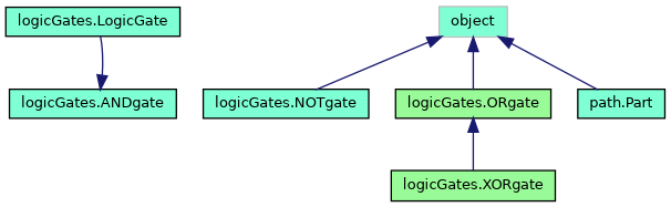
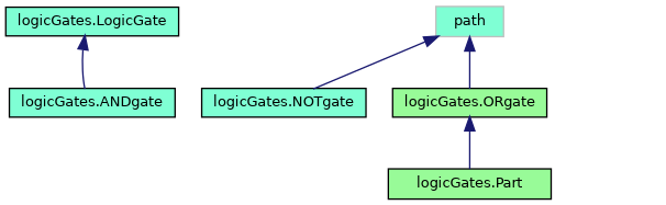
  digraph {
    node [color=black fillcolor=aquamarine fontname=Helvetica fontsize=10 shape=record style=filled]
    edge [color=midnightblue dir=back fontname=Helvetica fontsize=10 labelfontname=Helvetica labelfontsize=10 style=solid]
    n1 [fontcolor=black height=0.2 label="logicGates.LogicGate" width=0.4]
    n2 [height=0.2 label="logicGates.ANDgate" width=0.4]
    n3 [height=0.2 label="logicGates.NOTgate" width=0.4]
    n4 [fillcolor=palegreen height=0.2 label="logicGates.ORgate" width=0.4]
-   n5 [fillcolor=palegreen height=0.2 label="logicGates.XORgate" width=0.4]
-   n6 [height=0.2 label="path.Part" width=0.4]
-   n7 [color=grey75 height=0.2 label=object width=0.4]
-   n2 -> n1
+   n5 [fillcolor=palegreen height=0.2 label="logicGates.Part" width=0.4]
+   n7 [color=grey75 height=0.2 label=path width=0.4]
+   n1 -> n2
    n4 -> n5
    n7 -> n3
    n7 -> n4
-   n7 -> n6
  }
